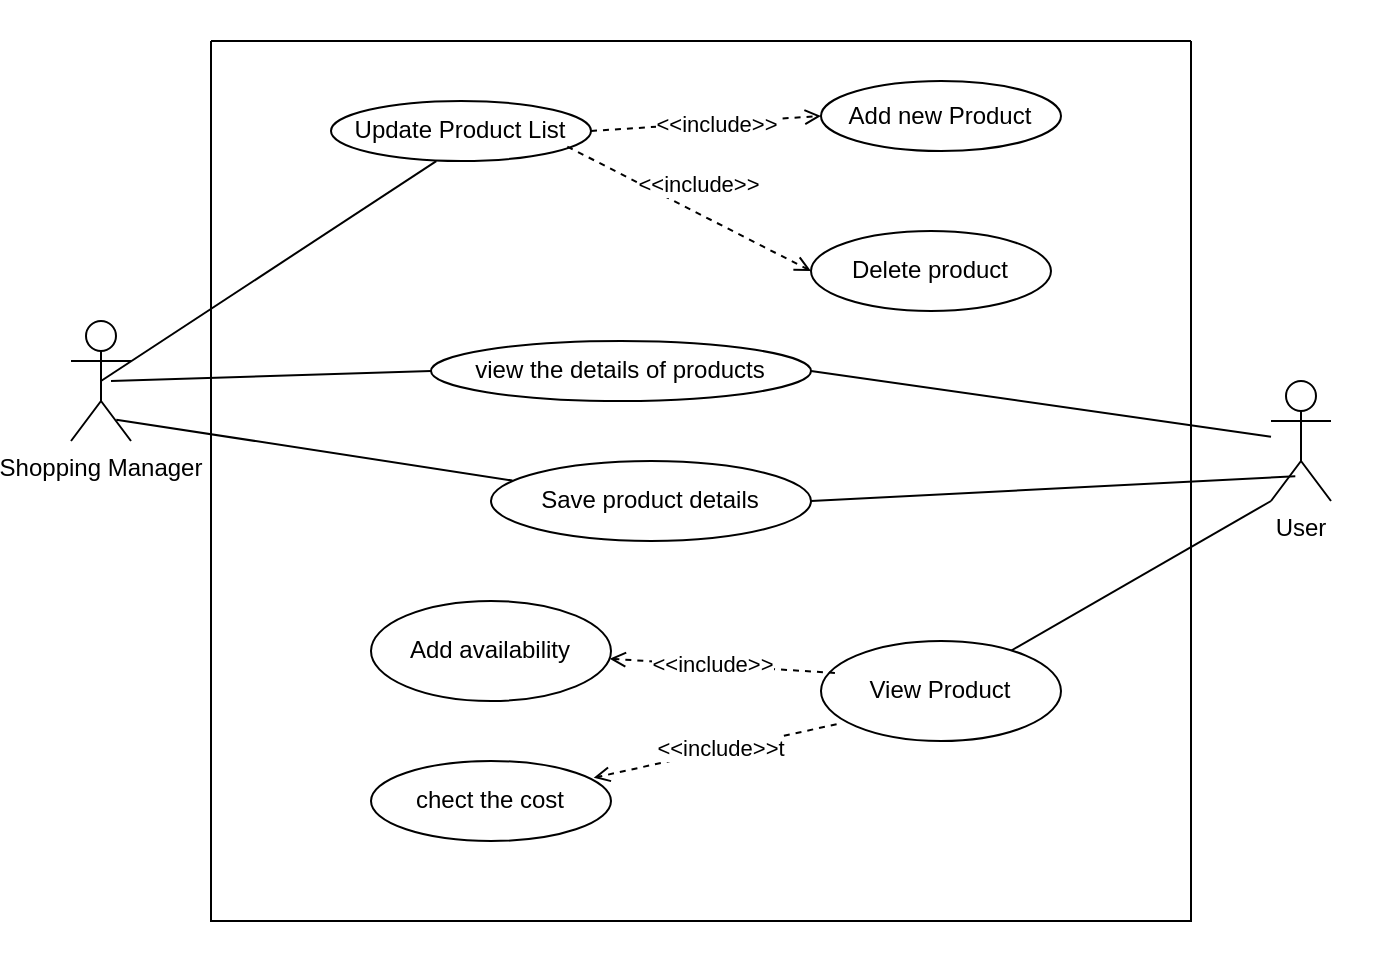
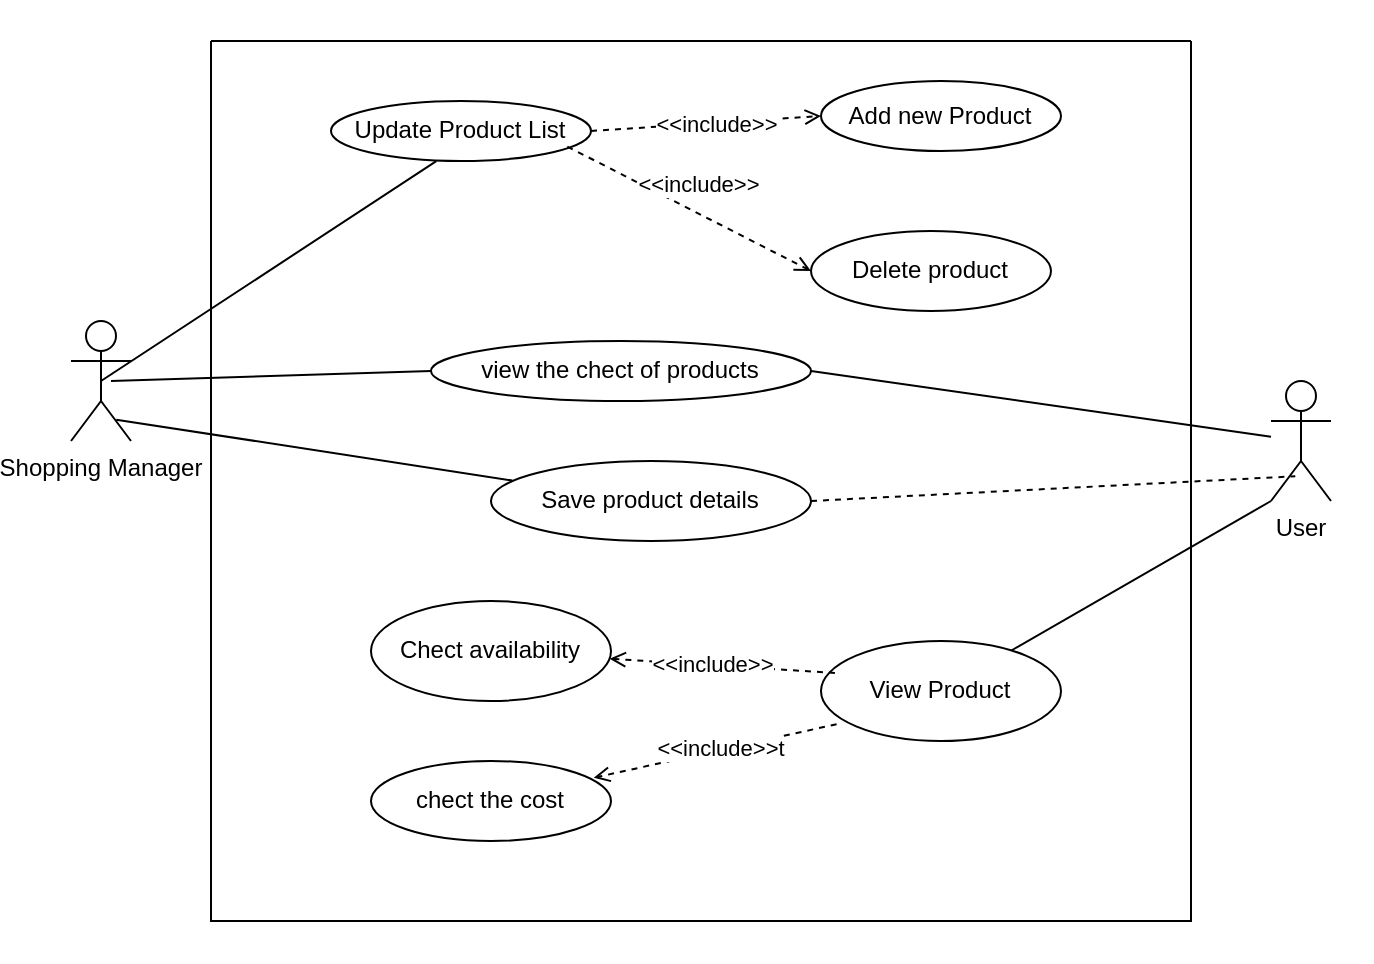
  <mxCell id="0" />
  <mxCell id="1" parent="0" />
  <mxCell id="2" value="" style="swimlane;startSize=0;" parent="1" vertex="1"><mxGeometry x="90" y="20" width="490" height="440" as="geometry" /></mxCell>
  <mxCell id="3" value="Update Product List" style="ellipse;whiteSpace=wrap;html=1;" parent="2" vertex="1"><mxGeometry x="60" y="30" width="130" height="30" as="geometry" /></mxCell>
- <mxCell id="4" value="view the details of products" style="ellipse;whiteSpace=wrap;html=1;" parent="2" vertex="1"><mxGeometry x="110" y="150" width="190" height="30" as="geometry" /></mxCell>
+ <mxCell id="4" value="view the chect of products" style="ellipse;whiteSpace=wrap;html=1;" parent="2" vertex="1"><mxGeometry x="110" y="150" width="190" height="30" as="geometry" /></mxCell>
  <mxCell id="5" value="View Product" style="ellipse;whiteSpace=wrap;html=1;" parent="2" vertex="1"><mxGeometry x="305" y="300" width="120" height="50" as="geometry" /></mxCell>
- <mxCell id="6" value="Add availability" style="ellipse;whiteSpace=wrap;html=1;" parent="2" vertex="1"><mxGeometry x="80" y="280" width="120" height="50" as="geometry" /></mxCell>
+ <mxCell id="6" value="Chect availability" style="ellipse;whiteSpace=wrap;html=1;" parent="2" vertex="1"><mxGeometry x="80" y="280" width="120" height="50" as="geometry" /></mxCell>
  <mxCell id="7" value="chect the cost" style="ellipse;whiteSpace=wrap;html=1;" parent="2" vertex="1"><mxGeometry x="80" y="360" width="120" height="40" as="geometry" /></mxCell>
  <mxCell id="8" value="Add new Product" style="ellipse;whiteSpace=wrap;html=1;" parent="2" vertex="1"><mxGeometry x="305" y="20" width="120" height="35" as="geometry" /></mxCell>
  <mxCell id="9" value="Delete product" style="ellipse;whiteSpace=wrap;html=1;" parent="2" vertex="1"><mxGeometry x="300" y="95" width="120" height="40" as="geometry" /></mxCell>
  <mxCell id="10" value="Save product details" style="ellipse;whiteSpace=wrap;html=1;" parent="2" vertex="1"><mxGeometry x="140" y="210" width="160" height="40" as="geometry" /></mxCell>
  <mxCell id="11" value="" style="endArrow=open;html=1;rounded=0;exitX=1;exitY=0.5;exitDx=0;exitDy=0;entryX=0;entryY=0.5;entryDx=0;entryDy=0;dashed=1;endFill=0;" parent="2" source="3" target="8" edge="1"><mxGeometry width="50" height="50" relative="1" as="geometry"><mxPoint x="270" y="210" as="sourcePoint" /><mxPoint x="320" y="160" as="targetPoint" /></mxGeometry></mxCell>
  <mxCell id="12" value="&amp;lt;&amp;lt;include&amp;gt;&amp;gt;" style="edgeLabel;html=1;align=center;verticalAlign=middle;resizable=0;points=[];" parent="11" vertex="1" connectable="0"><mxGeometry x="0.101" y="-1" relative="1" as="geometry"><mxPoint as="offset" /></mxGeometry></mxCell>
  <mxCell id="13" value="" style="endArrow=open;html=1;rounded=0;entryX=0;entryY=0.5;entryDx=0;entryDy=0;exitX=0.909;exitY=0.76;exitDx=0;exitDy=0;exitPerimeter=0;dashed=1;endFill=0;" parent="2" source="3" target="9" edge="1"><mxGeometry width="50" height="50" relative="1" as="geometry"><mxPoint x="270" y="210" as="sourcePoint" /><mxPoint x="320" y="160" as="targetPoint" /></mxGeometry></mxCell>
  <mxCell id="14" value="&amp;lt;&amp;lt;include&amp;gt;&amp;gt;" style="edgeLabel;html=1;align=center;verticalAlign=middle;resizable=0;points=[];" parent="2" vertex="1" connectable="0"><mxGeometry x="250.002" y="69.998" as="geometry"><mxPoint x="-7" y="2" as="offset" /></mxGeometry></mxCell>
  <mxCell id="15" value="" style="endArrow=open;html=1;rounded=0;exitX=0.058;exitY=0.32;exitDx=0;exitDy=0;exitPerimeter=0;dashed=1;endFill=0;" parent="2" source="5" target="6" edge="1"><mxGeometry width="50" height="50" relative="1" as="geometry"><mxPoint x="190" y="240" as="sourcePoint" /><mxPoint x="240" y="190" as="targetPoint" /></mxGeometry></mxCell>
  <mxCell id="16" value="&amp;lt;&amp;lt;include&amp;gt;&amp;gt;" style="edgeLabel;html=1;align=center;verticalAlign=middle;resizable=0;points=[];" parent="15" vertex="1" connectable="0"><mxGeometry x="0.093" y="-1" relative="1" as="geometry"><mxPoint as="offset" /></mxGeometry></mxCell>
  <mxCell id="17" value="" style="endArrow=open;html=1;rounded=0;exitX=0.065;exitY=0.832;exitDx=0;exitDy=0;exitPerimeter=0;entryX=0.928;entryY=0.21;entryDx=0;entryDy=0;entryPerimeter=0;dashed=1;endFill=0;" parent="2" source="5" target="7" edge="1"><mxGeometry width="50" height="50" relative="1" as="geometry"><mxPoint x="190" y="240" as="sourcePoint" /><mxPoint x="240" y="190" as="targetPoint" /></mxGeometry></mxCell>
  <mxCell id="18" value="Shopping Manager" style="shape=umlActor;verticalLabelPosition=bottom;verticalAlign=top;html=1;" parent="1" vertex="1"><mxGeometry x="20" y="160" width="30" height="60" as="geometry" /></mxCell>
  <mxCell id="19" value="User" style="shape=umlActor;verticalLabelPosition=bottom;verticalAlign=top;html=1;" parent="1" vertex="1"><mxGeometry x="620" y="190" width="30" height="60" as="geometry" /></mxCell>
  <mxCell id="20" value="&amp;lt;&amp;lt;include&amp;gt;&amp;gt;t" style="edgeLabel;html=1;align=center;verticalAlign=middle;resizable=0;points=[];" parent="1" vertex="1" connectable="0"><mxGeometry x="350.149" y="341.056" as="geometry"><mxPoint x="-6" y="32" as="offset" /></mxGeometry></mxCell>
  <mxCell id="21" value="" style="endArrow=none;html=1;rounded=0;entryX=0;entryY=1;entryDx=0;entryDy=0;entryPerimeter=0;" parent="1" source="5" target="19" edge="1"><mxGeometry width="50" height="50" relative="1" as="geometry"><mxPoint x="440" y="260" as="sourcePoint" /><mxPoint x="490" y="210" as="targetPoint" /></mxGeometry></mxCell>
- <mxCell id="22" value="" style="endArrow=none;html=1;rounded=0;exitX=1;exitY=0.5;exitDx=0;exitDy=0;entryX=0.405;entryY=0.794;entryDx=0;entryDy=0;entryPerimeter=0;" parent="1" source="10" target="19" edge="1"><mxGeometry width="50" height="50" relative="1" as="geometry"><mxPoint x="340" y="190" as="sourcePoint" /><mxPoint x="390" y="140" as="targetPoint" /></mxGeometry></mxCell>
+ <mxCell id="22" value="" style="endArrow=none;html=1;rounded=0;exitX=1;exitY=0.5;exitDx=0;exitDy=0;entryX=0.405;entryY=0.794;entryDx=0;entryDy=0;entryPerimeter=0;dashed=1;" parent="1" source="10" target="19" edge="1"><mxGeometry width="50" height="50" relative="1" as="geometry"><mxPoint x="340" y="190" as="sourcePoint" /><mxPoint x="390" y="140" as="targetPoint" /></mxGeometry></mxCell>
  <mxCell id="23" value="" style="endArrow=none;html=1;rounded=0;exitX=1;exitY=0.5;exitDx=0;exitDy=0;" parent="1" source="4" target="19" edge="1"><mxGeometry width="50" height="50" relative="1" as="geometry"><mxPoint x="330" y="220" as="sourcePoint" /><mxPoint x="380" y="170" as="targetPoint" /></mxGeometry></mxCell>
  <mxCell id="24" value="" style="endArrow=none;html=1;rounded=0;exitX=0.5;exitY=0.5;exitDx=0;exitDy=0;exitPerimeter=0;entryX=0.405;entryY=1.003;entryDx=0;entryDy=0;entryPerimeter=0;" parent="1" source="18" target="3" edge="1"><mxGeometry width="50" height="50" relative="1" as="geometry"><mxPoint x="170" y="190" as="sourcePoint" /><mxPoint x="220" y="140" as="targetPoint" /></mxGeometry></mxCell>
  <mxCell id="25" value="" style="endArrow=none;html=1;rounded=0;entryX=0;entryY=0.5;entryDx=0;entryDy=0;" parent="1" target="4" edge="1"><mxGeometry width="50" height="50" relative="1" as="geometry"><mxPoint x="40" y="190" as="sourcePoint" /><mxPoint x="260" y="220" as="targetPoint" /></mxGeometry></mxCell>
  <mxCell id="26" value="" style="endArrow=none;html=1;rounded=0;exitX=0.754;exitY=0.822;exitDx=0;exitDy=0;exitPerimeter=0;entryX=0.067;entryY=0.244;entryDx=0;entryDy=0;entryPerimeter=0;" parent="1" source="18" target="10" edge="1"><mxGeometry width="50" height="50" relative="1" as="geometry"><mxPoint x="210" y="270" as="sourcePoint" /><mxPoint x="260" y="220" as="targetPoint" /></mxGeometry></mxCell>
